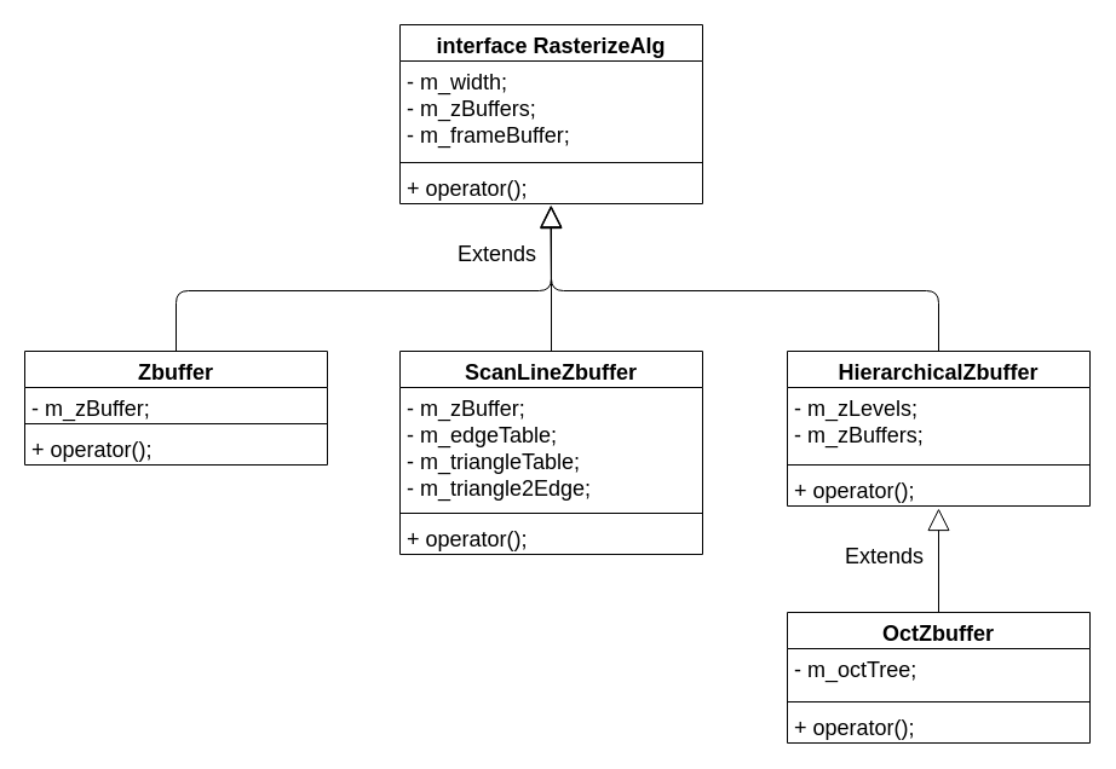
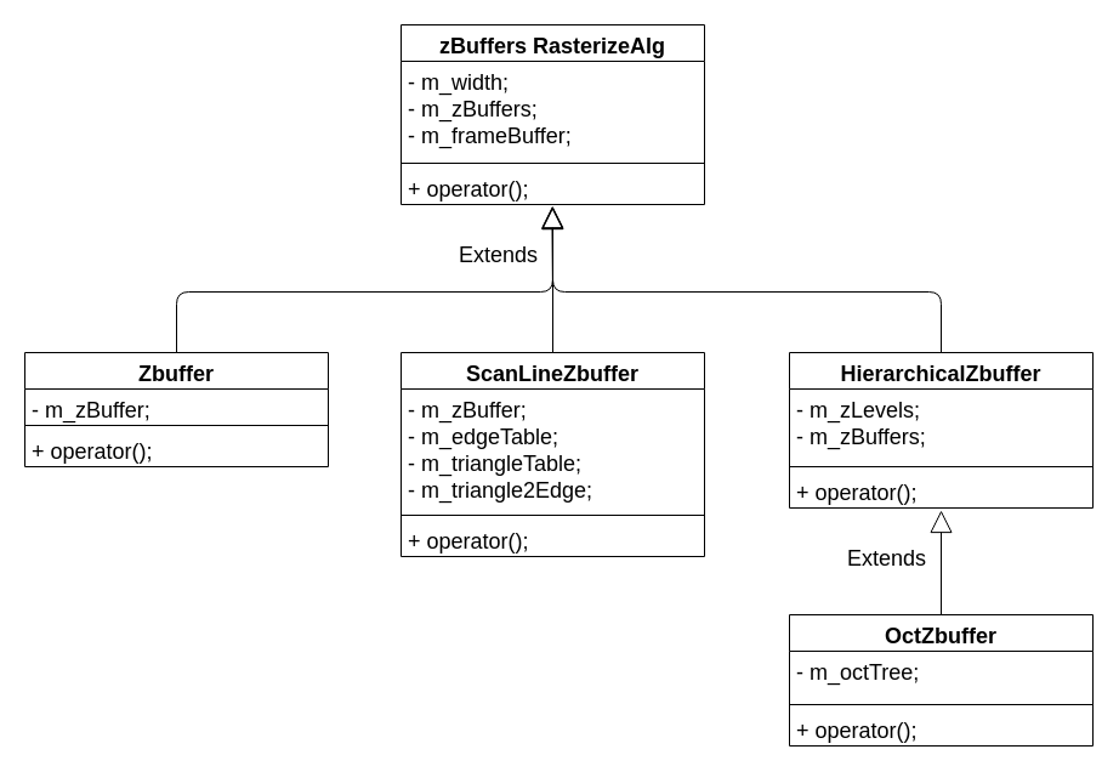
  <mxCell id="0" />
  <mxCell id="1" parent="0" />
  <mxCell id="2" value="Zbuffer" style="swimlane;fontStyle=1;align=center;verticalAlign=top;childLayout=stackLayout;horizontal=1;startSize=30;horizontalStack=0;resizeParent=1;resizeParentMax=0;resizeLast=0;collapsible=1;marginBottom=0;fontSize=18;" vertex="1" parent="1"><mxGeometry x="20" y="290" width="250" height="94" as="geometry" /></mxCell>
  <mxCell id="3" value="- m_zBuffer;" style="text;strokeColor=none;fillColor=none;align=left;verticalAlign=top;spacingLeft=4;spacingRight=4;overflow=hidden;rotatable=0;points=[[0,0.5],[1,0.5]];portConstraint=eastwest;fontSize=18;" vertex="1" parent="2"><mxGeometry y="30" width="250" height="26" as="geometry" /></mxCell>
  <mxCell id="4" value="" style="line;strokeWidth=1;fillColor=none;align=left;verticalAlign=middle;spacingTop=-1;spacingLeft=3;spacingRight=3;rotatable=0;labelPosition=right;points=[];portConstraint=eastwest;fontSize=18;" vertex="1" parent="2"><mxGeometry y="56" width="250" height="8" as="geometry" /></mxCell>
  <mxCell id="5" value="+ operator();" style="text;strokeColor=none;fillColor=none;align=left;verticalAlign=top;spacingLeft=4;spacingRight=4;overflow=hidden;rotatable=0;points=[[0,0.5],[1,0.5]];portConstraint=eastwest;fontSize=18;" vertex="1" parent="2"><mxGeometry y="64" width="250" height="30" as="geometry" /></mxCell>
  <mxCell id="6" value="ScanLineZbuffer" style="swimlane;fontStyle=1;align=center;verticalAlign=top;childLayout=stackLayout;horizontal=1;startSize=30;horizontalStack=0;resizeParent=1;resizeParentMax=0;resizeLast=0;collapsible=1;marginBottom=0;fontSize=18;" vertex="1" parent="1"><mxGeometry x="330" y="290" width="250" height="168" as="geometry" /></mxCell>
  <mxCell id="7" value="- m_zBuffer;&#10;- m_edgeTable;&#10;- m_triangleTable;&#10;- m_triangle2Edge;&#10;&#10;" style="text;strokeColor=none;fillColor=none;align=left;verticalAlign=top;spacingLeft=4;spacingRight=4;overflow=hidden;rotatable=0;points=[[0,0.5],[1,0.5]];portConstraint=eastwest;fontSize=18;" vertex="1" parent="6"><mxGeometry y="30" width="250" height="100" as="geometry" /></mxCell>
  <mxCell id="8" value="" style="line;strokeWidth=1;fillColor=none;align=left;verticalAlign=middle;spacingTop=-1;spacingLeft=3;spacingRight=3;rotatable=0;labelPosition=right;points=[];portConstraint=eastwest;fontSize=18;" vertex="1" parent="6"><mxGeometry y="130" width="250" height="8" as="geometry" /></mxCell>
  <mxCell id="9" value="+ operator();" style="text;strokeColor=none;fillColor=none;align=left;verticalAlign=top;spacingLeft=4;spacingRight=4;overflow=hidden;rotatable=0;points=[[0,0.5],[1,0.5]];portConstraint=eastwest;fontSize=18;" vertex="1" parent="6"><mxGeometry y="138" width="250" height="30" as="geometry" /></mxCell>
  <mxCell id="10" value="HierarchicalZbuffer" style="swimlane;fontStyle=1;align=center;verticalAlign=top;childLayout=stackLayout;horizontal=1;startSize=30;horizontalStack=0;resizeParent=1;resizeParentMax=0;resizeLast=0;collapsible=1;marginBottom=0;fontSize=18;" vertex="1" parent="1"><mxGeometry x="650" y="290" width="250" height="128" as="geometry" /></mxCell>
  <mxCell id="11" value="- m_zLevels;&#10;- m_zBuffers;" style="text;strokeColor=none;fillColor=none;align=left;verticalAlign=top;spacingLeft=4;spacingRight=4;overflow=hidden;rotatable=0;points=[[0,0.5],[1,0.5]];portConstraint=eastwest;fontSize=18;" vertex="1" parent="10"><mxGeometry y="30" width="250" height="60" as="geometry" /></mxCell>
  <mxCell id="12" value="" style="line;strokeWidth=1;fillColor=none;align=left;verticalAlign=middle;spacingTop=-1;spacingLeft=3;spacingRight=3;rotatable=0;labelPosition=right;points=[];portConstraint=eastwest;fontSize=18;" vertex="1" parent="10"><mxGeometry y="90" width="250" height="8" as="geometry" /></mxCell>
  <mxCell id="13" value="+ operator();" style="text;strokeColor=none;fillColor=none;align=left;verticalAlign=top;spacingLeft=4;spacingRight=4;overflow=hidden;rotatable=0;points=[[0,0.5],[1,0.5]];portConstraint=eastwest;fontSize=18;" vertex="1" parent="10"><mxGeometry y="98" width="250" height="30" as="geometry" /></mxCell>
- <mxCell id="14" value="interface RasterizeAlg" style="swimlane;fontStyle=1;align=center;verticalAlign=top;childLayout=stackLayout;horizontal=1;startSize=30;horizontalStack=0;resizeParent=1;resizeParentMax=0;resizeLast=0;collapsible=1;marginBottom=0;fontSize=18;" vertex="1" parent="1"><mxGeometry x="330" y="20" width="250" height="148" as="geometry" /></mxCell>
+ <mxCell id="14" value="zBuffers RasterizeAlg" style="swimlane;fontStyle=1;align=center;verticalAlign=top;childLayout=stackLayout;horizontal=1;startSize=30;horizontalStack=0;resizeParent=1;resizeParentMax=0;resizeLast=0;collapsible=1;marginBottom=0;fontSize=18;" vertex="1" parent="1"><mxGeometry x="330" y="20" width="250" height="148" as="geometry" /></mxCell>
  <mxCell id="15" value="- m_width;&#10;- m_zBuffers;&#10;- m_frameBuffer;" style="text;strokeColor=none;fillColor=none;align=left;verticalAlign=top;spacingLeft=4;spacingRight=4;overflow=hidden;rotatable=0;points=[[0,0.5],[1,0.5]];portConstraint=eastwest;fontSize=18;" vertex="1" parent="14"><mxGeometry y="30" width="250" height="80" as="geometry" /></mxCell>
  <mxCell id="16" value="" style="line;strokeWidth=1;fillColor=none;align=left;verticalAlign=middle;spacingTop=-1;spacingLeft=3;spacingRight=3;rotatable=0;labelPosition=right;points=[];portConstraint=eastwest;fontSize=18;" vertex="1" parent="14"><mxGeometry y="110" width="250" height="8" as="geometry" /></mxCell>
  <mxCell id="17" value="+ operator();" style="text;strokeColor=none;fillColor=none;align=left;verticalAlign=top;spacingLeft=4;spacingRight=4;overflow=hidden;rotatable=0;points=[[0,0.5],[1,0.5]];portConstraint=eastwest;fontSize=18;" vertex="1" parent="14"><mxGeometry y="118" width="250" height="30" as="geometry" /></mxCell>
  <mxCell id="18" value="OctZbuffer" style="swimlane;fontStyle=1;align=center;verticalAlign=top;childLayout=stackLayout;horizontal=1;startSize=30;horizontalStack=0;resizeParent=1;resizeParentMax=0;resizeLast=0;collapsible=1;marginBottom=0;fontSize=18;" vertex="1" parent="1"><mxGeometry x="650" y="506" width="250" height="108" as="geometry" /></mxCell>
  <mxCell id="19" value="- m_octTree;" style="text;strokeColor=none;fillColor=none;align=left;verticalAlign=top;spacingLeft=4;spacingRight=4;overflow=hidden;rotatable=0;points=[[0,0.5],[1,0.5]];portConstraint=eastwest;fontSize=18;" vertex="1" parent="18"><mxGeometry y="30" width="250" height="40" as="geometry" /></mxCell>
  <mxCell id="20" value="" style="line;strokeWidth=1;fillColor=none;align=left;verticalAlign=middle;spacingTop=-1;spacingLeft=3;spacingRight=3;rotatable=0;labelPosition=right;points=[];portConstraint=eastwest;fontSize=18;" vertex="1" parent="18"><mxGeometry y="70" width="250" height="8" as="geometry" /></mxCell>
  <mxCell id="21" value="+ operator();" style="text;strokeColor=none;fillColor=none;align=left;verticalAlign=top;spacingLeft=4;spacingRight=4;overflow=hidden;rotatable=0;points=[[0,0.5],[1,0.5]];portConstraint=eastwest;fontSize=18;" vertex="1" parent="18"><mxGeometry y="78" width="250" height="30" as="geometry" /></mxCell>
  <mxCell id="22" value="" style="endArrow=block;endSize=16;endFill=0;html=1;fontSize=18;exitX=0.5;exitY=0;exitDx=0;exitDy=0;entryX=0.498;entryY=1.067;entryDx=0;entryDy=0;entryPerimeter=0;" edge="1" parent="1" source="2" target="17"><mxGeometry x="-0.323" y="20" width="160" relative="1" as="geometry"><mxPoint x="310" y="390" as="sourcePoint" /><mxPoint x="470" y="190" as="targetPoint" /><Array as="points"><mxPoint x="145" y="240" /><mxPoint x="455" y="240" /></Array><mxPoint as="offset" /></mxGeometry></mxCell>
  <mxCell id="23" value="Extends" style="endArrow=block;endSize=16;endFill=0;html=1;fontSize=18;exitX=0.5;exitY=0;exitDx=0;exitDy=0;" edge="1" parent="1" source="6"><mxGeometry x="0.333" y="45" width="160" relative="1" as="geometry"><mxPoint x="155" y="300" as="sourcePoint" /><mxPoint x="455" y="170" as="targetPoint" /><Array as="points" /><mxPoint as="offset" /></mxGeometry></mxCell>
  <mxCell id="24" value="" style="endArrow=block;endSize=16;endFill=0;html=1;fontSize=18;entryX=0.499;entryY=1.033;entryDx=0;entryDy=0;entryPerimeter=0;exitX=0.5;exitY=0;exitDx=0;exitDy=0;" edge="1" parent="1" source="10" target="17"><mxGeometry x="-0.403" y="20" width="160" relative="1" as="geometry"><mxPoint x="530" y="260" as="sourcePoint" /><mxPoint x="473.75" y="190.94" as="targetPoint" /><Array as="points"><mxPoint x="775" y="240" /><mxPoint x="455" y="240" /></Array><mxPoint as="offset" /></mxGeometry></mxCell>
  <mxCell id="25" value="Extends" style="endArrow=block;endSize=16;endFill=0;html=1;fontSize=18;exitX=0.5;exitY=0;exitDx=0;exitDy=0;" edge="1" parent="1" source="18"><mxGeometry x="0.07" y="45" width="160" relative="1" as="geometry"><mxPoint x="510" y="360" as="sourcePoint" /><mxPoint x="775" y="420" as="targetPoint" /><mxPoint as="offset" /></mxGeometry></mxCell>
